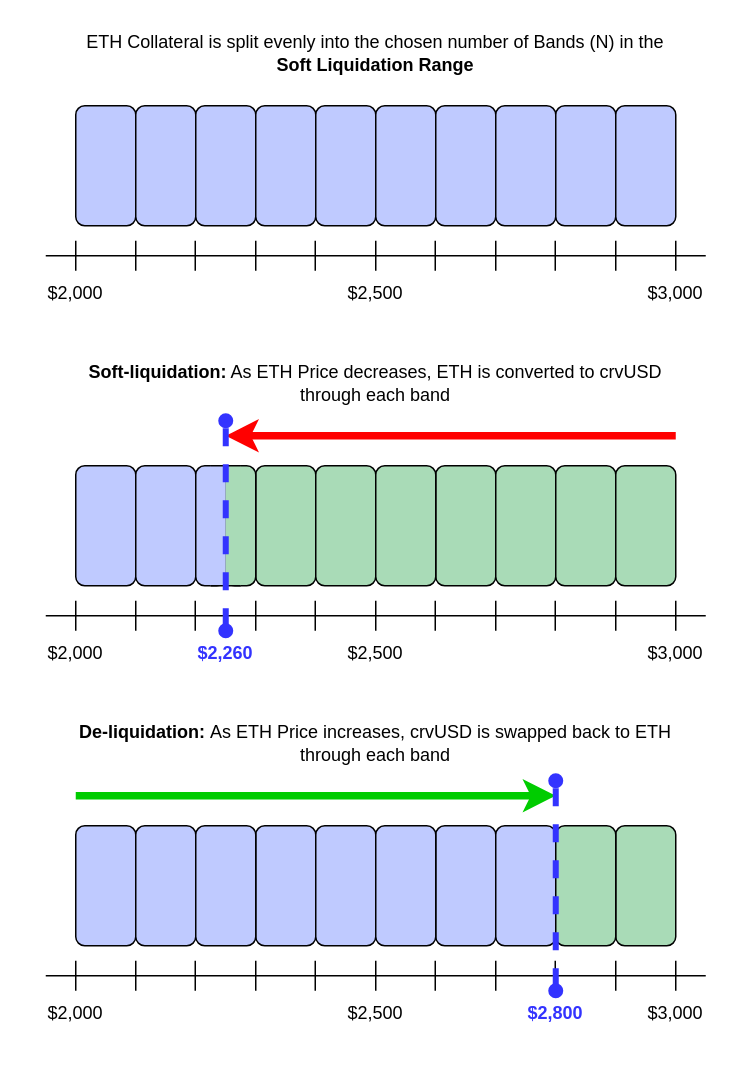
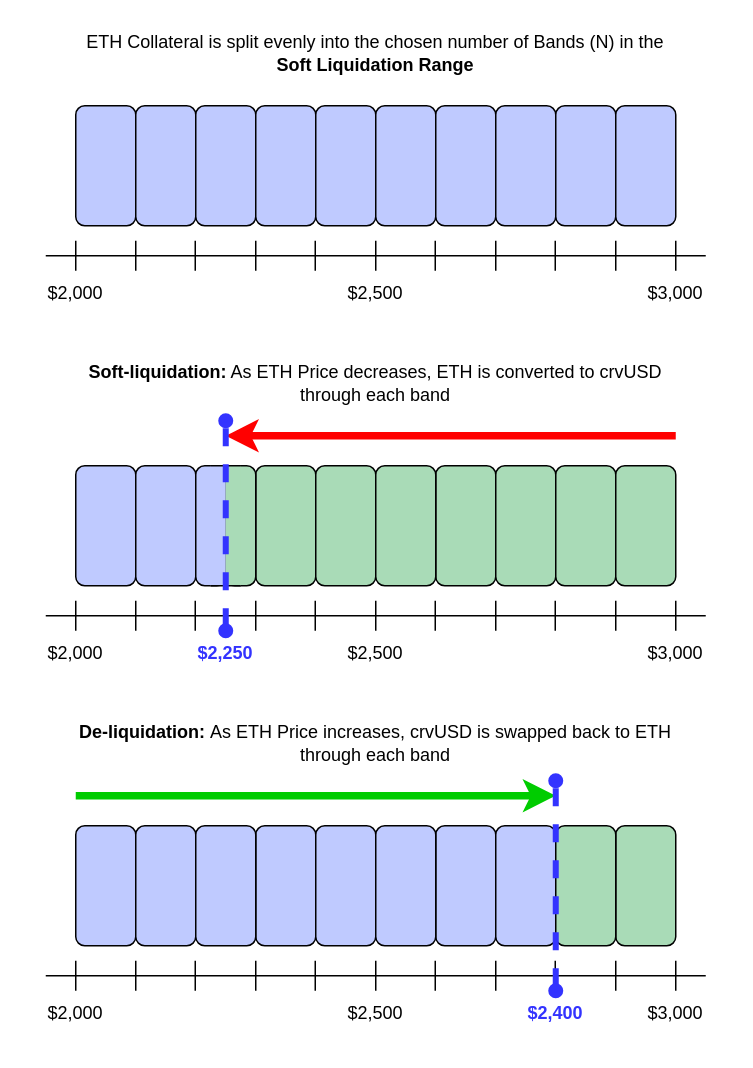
  <mxCell id="0" />
  <mxCell id="1" parent="0" />
  <mxCell id="2" value="" style="rounded=1;whiteSpace=wrap;html=1;fillColor=#BFCAFF;strokeColor=default;" vertex="1" parent="1"><mxGeometry x="50" y="70" width="40" height="80" as="geometry" /></mxCell>
  <mxCell id="3" value="" style="rounded=1;whiteSpace=wrap;html=1;fillColor=#BFCAFF;strokeColor=default;" vertex="1" parent="1"><mxGeometry x="90" y="70" width="40" height="80" as="geometry" /></mxCell>
  <mxCell id="4" value="" style="rounded=1;whiteSpace=wrap;html=1;fillColor=#BFCAFF;strokeColor=default;" vertex="1" parent="1"><mxGeometry x="130" y="70" width="40" height="80" as="geometry" /></mxCell>
  <mxCell id="5" value="" style="rounded=1;whiteSpace=wrap;html=1;fillColor=#BFCAFF;strokeColor=default;" vertex="1" parent="1"><mxGeometry x="170" y="70" width="40" height="80" as="geometry" /></mxCell>
  <mxCell id="6" value="" style="rounded=1;whiteSpace=wrap;html=1;fillColor=#BFCAFF;strokeColor=default;" vertex="1" parent="1"><mxGeometry x="210" y="70" width="40" height="80" as="geometry" /></mxCell>
  <mxCell id="7" value="" style="rounded=1;whiteSpace=wrap;html=1;fillColor=#BFCAFF;strokeColor=default;" vertex="1" parent="1"><mxGeometry x="250" y="70" width="40" height="80" as="geometry" /></mxCell>
  <mxCell id="8" value="" style="rounded=1;whiteSpace=wrap;html=1;fillColor=#BFCAFF;strokeColor=default;" vertex="1" parent="1"><mxGeometry x="290" y="70" width="40" height="80" as="geometry" /></mxCell>
  <mxCell id="9" value="" style="rounded=1;whiteSpace=wrap;html=1;fillColor=#BFCAFF;strokeColor=default;" vertex="1" parent="1"><mxGeometry x="330" y="70" width="40" height="80" as="geometry" /></mxCell>
  <mxCell id="10" value="" style="rounded=1;whiteSpace=wrap;html=1;fillColor=#BFCAFF;strokeColor=default;" vertex="1" parent="1"><mxGeometry x="370" y="70" width="40" height="80" as="geometry" /></mxCell>
  <mxCell id="11" value="" style="rounded=1;whiteSpace=wrap;html=1;fillColor=#BFCAFF;strokeColor=default;" vertex="1" parent="1"><mxGeometry x="410" y="70" width="40" height="80" as="geometry" /></mxCell>
  <mxCell id="12" value="" style="endArrow=none;html=1;rounded=0;endFill=0;" edge="1" parent="1"><mxGeometry width="50" height="50" relative="1" as="geometry"><mxPoint x="30" y="170" as="sourcePoint" /><mxPoint x="470" y="170" as="targetPoint" /></mxGeometry></mxCell>
  <mxCell id="13" value="" style="endArrow=none;html=1;rounded=0;" edge="1" parent="1"><mxGeometry width="50" height="50" relative="1" as="geometry"><mxPoint x="50" y="180" as="sourcePoint" /><mxPoint x="50" y="160" as="targetPoint" /></mxGeometry></mxCell>
  <mxCell id="14" value="" style="endArrow=none;html=1;rounded=0;" edge="1" parent="1"><mxGeometry width="50" height="50" relative="1" as="geometry"><mxPoint x="90" y="180" as="sourcePoint" /><mxPoint x="90" y="160" as="targetPoint" /></mxGeometry></mxCell>
  <mxCell id="15" value="" style="endArrow=none;html=1;rounded=0;" edge="1" parent="1"><mxGeometry width="50" height="50" relative="1" as="geometry"><mxPoint x="129.67" y="180" as="sourcePoint" /><mxPoint x="129.67" y="160" as="targetPoint" /></mxGeometry></mxCell>
  <mxCell id="16" value="" style="endArrow=none;html=1;rounded=0;" edge="1" parent="1"><mxGeometry width="50" height="50" relative="1" as="geometry"><mxPoint x="170" y="180" as="sourcePoint" /><mxPoint x="170" y="160" as="targetPoint" /></mxGeometry></mxCell>
  <mxCell id="17" value="" style="endArrow=none;html=1;rounded=0;" edge="1" parent="1"><mxGeometry width="50" height="50" relative="1" as="geometry"><mxPoint x="209.67" y="180" as="sourcePoint" /><mxPoint x="209.67" y="160" as="targetPoint" /></mxGeometry></mxCell>
  <mxCell id="18" value="" style="endArrow=none;html=1;rounded=0;" edge="1" parent="1"><mxGeometry width="50" height="50" relative="1" as="geometry"><mxPoint x="250" y="180" as="sourcePoint" /><mxPoint x="250" y="160" as="targetPoint" /></mxGeometry></mxCell>
  <mxCell id="19" value="" style="endArrow=none;html=1;rounded=0;" edge="1" parent="1"><mxGeometry width="50" height="50" relative="1" as="geometry"><mxPoint x="289.67" y="180" as="sourcePoint" /><mxPoint x="289.67" y="160" as="targetPoint" /></mxGeometry></mxCell>
  <mxCell id="20" value="" style="endArrow=none;html=1;rounded=0;" edge="1" parent="1"><mxGeometry width="50" height="50" relative="1" as="geometry"><mxPoint x="330" y="180" as="sourcePoint" /><mxPoint x="330" y="160" as="targetPoint" /></mxGeometry></mxCell>
  <mxCell id="21" value="" style="endArrow=none;html=1;rounded=0;" edge="1" parent="1"><mxGeometry width="50" height="50" relative="1" as="geometry"><mxPoint x="369.67" y="180" as="sourcePoint" /><mxPoint x="369.67" y="160" as="targetPoint" /></mxGeometry></mxCell>
  <mxCell id="22" value="" style="endArrow=none;html=1;rounded=0;" edge="1" parent="1"><mxGeometry width="50" height="50" relative="1" as="geometry"><mxPoint x="410" y="180" as="sourcePoint" /><mxPoint x="410" y="160" as="targetPoint" /></mxGeometry></mxCell>
  <mxCell id="23" value="" style="endArrow=none;html=1;rounded=0;" edge="1" parent="1"><mxGeometry width="50" height="50" relative="1" as="geometry"><mxPoint x="450" y="180" as="sourcePoint" /><mxPoint x="450" y="160" as="targetPoint" /></mxGeometry></mxCell>
  <mxCell id="24" value="$2,000" style="text;html=1;strokeColor=none;fillColor=none;align=center;verticalAlign=middle;whiteSpace=wrap;rounded=0;" vertex="1" parent="1"><mxGeometry x="20" y="180" width="60" height="30" as="geometry" /></mxCell>
  <mxCell id="25" value="$3,000" style="text;html=1;strokeColor=none;fillColor=none;align=center;verticalAlign=middle;whiteSpace=wrap;rounded=0;" vertex="1" parent="1"><mxGeometry x="420" y="180" width="60" height="30" as="geometry" /></mxCell>
  <mxCell id="26" value="$2,500" style="text;html=1;strokeColor=none;fillColor=none;align=center;verticalAlign=middle;whiteSpace=wrap;rounded=0;" vertex="1" parent="1"><mxGeometry x="220" y="180" width="60" height="30" as="geometry" /></mxCell>
  <mxCell id="27" value="" style="rounded=1;whiteSpace=wrap;html=1;fillColor=#BFCAFF;strokeColor=#000000;" vertex="1" parent="1"><mxGeometry x="50" y="310" width="40" height="80" as="geometry" /></mxCell>
  <mxCell id="28" value="" style="rounded=1;whiteSpace=wrap;html=1;fillColor=#BFCAFF;strokeColor=#000000;" vertex="1" parent="1"><mxGeometry x="90" y="310" width="40" height="80" as="geometry" /></mxCell>
  <mxCell id="29" value="" style="rounded=1;whiteSpace=wrap;html=1;fillColor=#A9DBB7;strokeColor=default;" vertex="1" parent="1"><mxGeometry x="290" y="310" width="40" height="80" as="geometry" /></mxCell>
  <mxCell id="30" value="" style="rounded=1;whiteSpace=wrap;html=1;fillColor=#A9DBB7;strokeColor=default;" vertex="1" parent="1"><mxGeometry x="170" y="310" width="40" height="80" as="geometry" /></mxCell>
  <mxCell id="31" value="" style="rounded=1;whiteSpace=wrap;html=1;fillColor=#A9DBB7;strokeColor=default;" vertex="1" parent="1"><mxGeometry x="210" y="310" width="40" height="80" as="geometry" /></mxCell>
  <mxCell id="32" value="" style="rounded=1;whiteSpace=wrap;html=1;fillColor=#A9DBB7;strokeColor=default;" vertex="1" parent="1"><mxGeometry x="250" y="310" width="40" height="80" as="geometry" /></mxCell>
  <mxCell id="33" value="" style="rounded=1;whiteSpace=wrap;html=1;fillColor=#A9DBB7;strokeColor=#000000;" vertex="1" parent="1"><mxGeometry x="330" y="310" width="40" height="80" as="geometry" /></mxCell>
  <mxCell id="34" value="" style="rounded=1;whiteSpace=wrap;html=1;fillColor=#A9DBB7;strokeColor=#000000;" vertex="1" parent="1"><mxGeometry x="370" y="310" width="40" height="80" as="geometry" /></mxCell>
  <mxCell id="35" value="" style="rounded=1;whiteSpace=wrap;html=1;fillColor=#A9DBB7;strokeColor=#000000;" vertex="1" parent="1"><mxGeometry x="410" y="310" width="40" height="80" as="geometry" /></mxCell>
  <mxCell id="36" value="" style="endArrow=none;html=1;rounded=0;endFill=0;" edge="1" parent="1"><mxGeometry width="50" height="50" relative="1" as="geometry"><mxPoint x="30" y="410" as="sourcePoint" /><mxPoint x="470" y="410" as="targetPoint" /></mxGeometry></mxCell>
  <mxCell id="37" value="" style="endArrow=none;html=1;rounded=0;" edge="1" parent="1"><mxGeometry width="50" height="50" relative="1" as="geometry"><mxPoint x="50" y="420" as="sourcePoint" /><mxPoint x="50" y="400" as="targetPoint" /></mxGeometry></mxCell>
  <mxCell id="38" value="" style="endArrow=none;html=1;rounded=0;" edge="1" parent="1"><mxGeometry width="50" height="50" relative="1" as="geometry"><mxPoint x="90" y="420" as="sourcePoint" /><mxPoint x="90" y="400" as="targetPoint" /></mxGeometry></mxCell>
  <mxCell id="39" value="" style="endArrow=none;html=1;rounded=0;" edge="1" parent="1"><mxGeometry width="50" height="50" relative="1" as="geometry"><mxPoint x="129.67" y="420" as="sourcePoint" /><mxPoint x="129.67" y="400" as="targetPoint" /></mxGeometry></mxCell>
  <mxCell id="40" value="" style="endArrow=none;html=1;rounded=0;" edge="1" parent="1"><mxGeometry width="50" height="50" relative="1" as="geometry"><mxPoint x="170" y="420" as="sourcePoint" /><mxPoint x="170" y="400" as="targetPoint" /></mxGeometry></mxCell>
  <mxCell id="41" value="" style="endArrow=none;html=1;rounded=0;" edge="1" parent="1"><mxGeometry width="50" height="50" relative="1" as="geometry"><mxPoint x="209.67" y="420" as="sourcePoint" /><mxPoint x="209.67" y="400" as="targetPoint" /></mxGeometry></mxCell>
  <mxCell id="42" value="" style="endArrow=none;html=1;rounded=0;" edge="1" parent="1"><mxGeometry width="50" height="50" relative="1" as="geometry"><mxPoint x="250" y="420" as="sourcePoint" /><mxPoint x="250" y="400" as="targetPoint" /></mxGeometry></mxCell>
  <mxCell id="43" value="" style="endArrow=none;html=1;rounded=0;" edge="1" parent="1"><mxGeometry width="50" height="50" relative="1" as="geometry"><mxPoint x="289.67" y="420" as="sourcePoint" /><mxPoint x="289.67" y="400" as="targetPoint" /></mxGeometry></mxCell>
  <mxCell id="44" value="" style="endArrow=none;html=1;rounded=0;" edge="1" parent="1"><mxGeometry width="50" height="50" relative="1" as="geometry"><mxPoint x="330" y="420" as="sourcePoint" /><mxPoint x="330" y="400" as="targetPoint" /></mxGeometry></mxCell>
  <mxCell id="45" value="" style="endArrow=none;html=1;rounded=0;" edge="1" parent="1"><mxGeometry width="50" height="50" relative="1" as="geometry"><mxPoint x="369.67" y="420" as="sourcePoint" /><mxPoint x="369.67" y="400" as="targetPoint" /></mxGeometry></mxCell>
  <mxCell id="46" value="" style="endArrow=none;html=1;rounded=0;" edge="1" parent="1"><mxGeometry width="50" height="50" relative="1" as="geometry"><mxPoint x="410" y="420" as="sourcePoint" /><mxPoint x="410" y="400" as="targetPoint" /></mxGeometry></mxCell>
  <mxCell id="47" value="" style="endArrow=none;html=1;rounded=0;" edge="1" parent="1"><mxGeometry width="50" height="50" relative="1" as="geometry"><mxPoint x="450" y="420" as="sourcePoint" /><mxPoint x="450" y="400" as="targetPoint" /></mxGeometry></mxCell>
  <mxCell id="48" value="$2,000" style="text;html=1;strokeColor=none;fillColor=none;align=center;verticalAlign=middle;whiteSpace=wrap;rounded=0;" vertex="1" parent="1"><mxGeometry x="20" y="420" width="60" height="30" as="geometry" /></mxCell>
  <mxCell id="49" value="$3,000" style="text;html=1;strokeColor=none;fillColor=none;align=center;verticalAlign=middle;whiteSpace=wrap;rounded=0;" vertex="1" parent="1"><mxGeometry x="420" y="420" width="60" height="30" as="geometry" /></mxCell>
  <mxCell id="50" value="$2,500" style="text;html=1;strokeColor=none;fillColor=none;align=center;verticalAlign=middle;whiteSpace=wrap;rounded=0;" vertex="1" parent="1"><mxGeometry x="220" y="420" width="60" height="30" as="geometry" /></mxCell>
  <mxCell id="51" value="" style="endArrow=classic;html=1;rounded=0;fillColor=#f8cecc;strokeColor=#FF0000;strokeWidth=5;" edge="1" parent="1"><mxGeometry width="50" height="50" relative="1" as="geometry"><mxPoint x="450" y="290" as="sourcePoint" /><mxPoint x="150" y="290" as="targetPoint" /></mxGeometry></mxCell>
  <mxCell id="52" value="" style="group" vertex="1" connectable="0" parent="1"><mxGeometry x="130" y="310" width="40" height="80.0" as="geometry" /></mxCell>
  <mxCell id="53" value="" style="group" vertex="1" connectable="0" parent="52"><mxGeometry width="40" height="80.0" as="geometry" /></mxCell>
  <mxCell id="54" value="" style="group" vertex="1" connectable="0" parent="53"><mxGeometry width="40" height="80" as="geometry" /></mxCell>
  <mxCell id="55" value="" style="group" vertex="1" connectable="0" parent="54"><mxGeometry width="40" height="80" as="geometry" /></mxCell>
  <mxCell id="56" value="" style="rounded=1;whiteSpace=wrap;html=1;fillColor=#A9DBB7;strokeColor=default;arcSize=30;" vertex="1" parent="55"><mxGeometry x="20" width="20" height="80" as="geometry" /></mxCell>
  <mxCell id="57" value="" style="rounded=1;whiteSpace=wrap;html=1;fillColor=#BFCAFF;strokeColor=#000000;arcSize=30;" vertex="1" parent="55"><mxGeometry width="20" height="80" as="geometry" /></mxCell>
  <mxCell id="58" value="" style="rounded=0;whiteSpace=wrap;html=1;strokeColor=none;fillColor=#BFCAFF;" vertex="1" parent="55"><mxGeometry x="10" width="10" height="80" as="geometry" /></mxCell>
  <mxCell id="59" value="" style="rounded=0;whiteSpace=wrap;html=1;strokeColor=none;fillColor=#A9DBB7;" vertex="1" parent="55"><mxGeometry x="20" width="10" height="80" as="geometry" /></mxCell>
  <mxCell id="60" value="" style="endArrow=none;html=1;rounded=0;" edge="1" parent="53"><mxGeometry width="50" height="50" relative="1" as="geometry"><mxPoint x="30" y="80.0" as="sourcePoint" /><mxPoint x="10" y="80.0" as="targetPoint" /></mxGeometry></mxCell>
  <mxCell id="61" value="" style="endArrow=none;html=1;rounded=0;" edge="1" parent="52"><mxGeometry width="50" height="50" relative="1" as="geometry"><mxPoint x="30" as="sourcePoint" /><mxPoint x="10" as="targetPoint" /></mxGeometry></mxCell>
  <mxCell id="62" value="" style="endArrow=oval;dashed=1;html=1;strokeWidth=4;rounded=0;strokeColor=#3333FF;endFill=1;startArrow=oval;startFill=1;" edge="1" parent="1"><mxGeometry width="50" height="50" relative="1" as="geometry"><mxPoint x="150" y="420" as="sourcePoint" /><mxPoint x="150" y="280" as="targetPoint" /></mxGeometry></mxCell>
  <mxCell id="63" value="" style="rounded=1;whiteSpace=wrap;html=1;fillColor=#BFCAFF;strokeColor=#000000;" vertex="1" parent="1"><mxGeometry x="50" y="550" width="40" height="80" as="geometry" /></mxCell>
  <mxCell id="64" value="" style="rounded=1;whiteSpace=wrap;html=1;fillColor=#BFCAFF;strokeColor=#000000;" vertex="1" parent="1"><mxGeometry x="90" y="550" width="40" height="80" as="geometry" /></mxCell>
  <mxCell id="65" value="" style="rounded=1;whiteSpace=wrap;html=1;fillColor=#BFCAFF;strokeColor=default;" vertex="1" parent="1"><mxGeometry x="290" y="550" width="40" height="80" as="geometry" /></mxCell>
  <mxCell id="66" value="" style="rounded=1;whiteSpace=wrap;html=1;fillColor=#BFCAFF;strokeColor=default;" vertex="1" parent="1"><mxGeometry x="170" y="550" width="40" height="80" as="geometry" /></mxCell>
  <mxCell id="67" value="" style="rounded=1;whiteSpace=wrap;html=1;fillColor=#BFCAFF;strokeColor=default;" vertex="1" parent="1"><mxGeometry x="210" y="550" width="40" height="80" as="geometry" /></mxCell>
  <mxCell id="68" value="" style="rounded=1;whiteSpace=wrap;html=1;fillColor=#BFCAFF;strokeColor=default;" vertex="1" parent="1"><mxGeometry x="250" y="550" width="40" height="80" as="geometry" /></mxCell>
  <mxCell id="69" value="" style="rounded=1;whiteSpace=wrap;html=1;fillColor=#BFCAFF;strokeColor=default;" vertex="1" parent="1"><mxGeometry x="330" y="550" width="40" height="80" as="geometry" /></mxCell>
  <mxCell id="70" value="" style="rounded=1;whiteSpace=wrap;html=1;fillColor=#BFCAFF;strokeColor=default;" vertex="1" parent="1"><mxGeometry x="130" y="550" width="40" height="80" as="geometry" /></mxCell>
  <mxCell id="71" value="" style="rounded=1;whiteSpace=wrap;html=1;fillColor=#A9DBB7;strokeColor=#000000;" vertex="1" parent="1"><mxGeometry x="410" y="550" width="40" height="80" as="geometry" /></mxCell>
  <mxCell id="72" value="" style="endArrow=none;html=1;rounded=0;endFill=0;" edge="1" parent="1"><mxGeometry width="50" height="50" relative="1" as="geometry"><mxPoint x="30" y="650" as="sourcePoint" /><mxPoint x="470" y="650" as="targetPoint" /></mxGeometry></mxCell>
  <mxCell id="73" value="" style="endArrow=none;html=1;rounded=0;" edge="1" parent="1"><mxGeometry width="50" height="50" relative="1" as="geometry"><mxPoint x="50" y="660" as="sourcePoint" /><mxPoint x="50" y="640" as="targetPoint" /></mxGeometry></mxCell>
  <mxCell id="74" value="" style="endArrow=none;html=1;rounded=0;" edge="1" parent="1"><mxGeometry width="50" height="50" relative="1" as="geometry"><mxPoint x="90" y="660" as="sourcePoint" /><mxPoint x="90" y="640" as="targetPoint" /></mxGeometry></mxCell>
  <mxCell id="75" value="" style="endArrow=none;html=1;rounded=0;" edge="1" parent="1"><mxGeometry width="50" height="50" relative="1" as="geometry"><mxPoint x="129.67" y="660" as="sourcePoint" /><mxPoint x="129.67" y="640" as="targetPoint" /></mxGeometry></mxCell>
  <mxCell id="76" value="" style="endArrow=none;html=1;rounded=0;" edge="1" parent="1"><mxGeometry width="50" height="50" relative="1" as="geometry"><mxPoint x="170" y="660" as="sourcePoint" /><mxPoint x="170" y="640" as="targetPoint" /></mxGeometry></mxCell>
  <mxCell id="77" value="" style="endArrow=none;html=1;rounded=0;" edge="1" parent="1"><mxGeometry width="50" height="50" relative="1" as="geometry"><mxPoint x="209.67" y="660" as="sourcePoint" /><mxPoint x="209.67" y="640" as="targetPoint" /></mxGeometry></mxCell>
  <mxCell id="78" value="" style="endArrow=none;html=1;rounded=0;" edge="1" parent="1"><mxGeometry width="50" height="50" relative="1" as="geometry"><mxPoint x="250" y="660" as="sourcePoint" /><mxPoint x="250" y="640" as="targetPoint" /></mxGeometry></mxCell>
  <mxCell id="79" value="" style="endArrow=none;html=1;rounded=0;" edge="1" parent="1"><mxGeometry width="50" height="50" relative="1" as="geometry"><mxPoint x="289.67" y="660" as="sourcePoint" /><mxPoint x="289.67" y="640" as="targetPoint" /></mxGeometry></mxCell>
  <mxCell id="80" value="" style="endArrow=none;html=1;rounded=0;" edge="1" parent="1"><mxGeometry width="50" height="50" relative="1" as="geometry"><mxPoint x="330" y="660" as="sourcePoint" /><mxPoint x="330" y="640" as="targetPoint" /></mxGeometry></mxCell>
  <mxCell id="81" value="" style="endArrow=none;html=1;rounded=0;" edge="1" parent="1"><mxGeometry width="50" height="50" relative="1" as="geometry"><mxPoint x="369.67" y="660" as="sourcePoint" /><mxPoint x="369.67" y="640" as="targetPoint" /></mxGeometry></mxCell>
  <mxCell id="82" value="" style="endArrow=none;html=1;rounded=0;" edge="1" parent="1"><mxGeometry width="50" height="50" relative="1" as="geometry"><mxPoint x="410" y="660" as="sourcePoint" /><mxPoint x="410" y="640" as="targetPoint" /></mxGeometry></mxCell>
  <mxCell id="83" value="" style="endArrow=none;html=1;rounded=0;" edge="1" parent="1"><mxGeometry width="50" height="50" relative="1" as="geometry"><mxPoint x="450" y="660" as="sourcePoint" /><mxPoint x="450" y="640" as="targetPoint" /></mxGeometry></mxCell>
  <mxCell id="84" value="$2,000" style="text;html=1;strokeColor=none;fillColor=none;align=center;verticalAlign=middle;whiteSpace=wrap;rounded=0;" vertex="1" parent="1"><mxGeometry x="20" y="660" width="60" height="30" as="geometry" /></mxCell>
  <mxCell id="85" value="$3,000" style="text;html=1;strokeColor=none;fillColor=none;align=center;verticalAlign=middle;whiteSpace=wrap;rounded=0;" vertex="1" parent="1"><mxGeometry x="420" y="660" width="60" height="30" as="geometry" /></mxCell>
  <mxCell id="86" value="$2,500" style="text;html=1;strokeColor=none;fillColor=none;align=center;verticalAlign=middle;whiteSpace=wrap;rounded=0;" vertex="1" parent="1"><mxGeometry x="220" y="660" width="60" height="30" as="geometry" /></mxCell>
  <mxCell id="87" value="" style="endArrow=none;html=1;rounded=0;fillColor=#f8cecc;strokeColor=#00CC00;strokeWidth=5;startArrow=classic;startFill=1;endFill=0;" edge="1" parent="1"><mxGeometry width="50" height="50" relative="1" as="geometry"><mxPoint x="370" y="530" as="sourcePoint" /><mxPoint x="50" y="530" as="targetPoint" /></mxGeometry></mxCell>
  <mxCell id="88" value="" style="rounded=1;whiteSpace=wrap;html=1;fillColor=#A9DBB7;strokeColor=#000000;" vertex="1" parent="1"><mxGeometry x="370" y="550" width="40" height="80" as="geometry" /></mxCell>
  <mxCell id="89" value="ETH Collateral is split evenly into the chosen number of Bands (N) in the &lt;b&gt;Soft Liquidation Range&lt;/b&gt;" style="text;html=1;strokeColor=none;fillColor=none;align=center;verticalAlign=middle;whiteSpace=wrap;rounded=0;" vertex="1" parent="1"><mxGeometry x="50" y="20" width="400" height="30" as="geometry" /></mxCell>
  <mxCell id="90" value="&lt;b&gt;Soft-liquidation:&lt;/b&gt; As ETH Price decreases, ETH is converted to crvUSD through each band" style="text;html=1;strokeColor=none;fillColor=none;align=center;verticalAlign=middle;whiteSpace=wrap;rounded=0;" vertex="1" parent="1"><mxGeometry x="50" y="240" width="400" height="30" as="geometry" /></mxCell>
  <mxCell id="91" value="&lt;b&gt;De-liquidation: &lt;/b&gt;As ETH Price increases, crvUSD is swapped back to ETH through each band" style="text;html=1;strokeColor=none;fillColor=none;align=center;verticalAlign=middle;whiteSpace=wrap;rounded=0;" vertex="1" parent="1"><mxGeometry x="50" y="480" width="400" height="30" as="geometry" /></mxCell>
- <mxCell id="92" value="$2,260" style="text;html=1;strokeColor=none;fillColor=none;align=center;verticalAlign=middle;whiteSpace=wrap;rounded=0;fontColor=#3333FF;fontStyle=1" vertex="1" parent="1"><mxGeometry x="120" y="420" width="60" height="30" as="geometry" /></mxCell>
+ <mxCell id="92" value="$2,250" style="text;html=1;strokeColor=none;fillColor=none;align=center;verticalAlign=middle;whiteSpace=wrap;rounded=0;fontColor=#3333FF;fontStyle=1" vertex="1" parent="1"><mxGeometry x="120" y="420" width="60" height="30" as="geometry" /></mxCell>
  <mxCell id="93" value="" style="endArrow=oval;dashed=1;html=1;strokeWidth=4;rounded=0;strokeColor=#3333FF;endFill=1;startArrow=oval;startFill=1;" edge="1" parent="1"><mxGeometry width="50" height="50" relative="1" as="geometry"><mxPoint x="370" y="660" as="sourcePoint" /><mxPoint x="370" y="520" as="targetPoint" /></mxGeometry></mxCell>
- <mxCell id="94" value="$2,800" style="text;html=1;strokeColor=none;fillColor=none;align=center;verticalAlign=middle;whiteSpace=wrap;rounded=0;fontColor=#3333FF;fontStyle=1" vertex="1" parent="1"><mxGeometry x="340" y="660" width="60" height="30" as="geometry" /></mxCell>
+ <mxCell id="94" value="$2,400" style="text;html=1;strokeColor=none;fillColor=none;align=center;verticalAlign=middle;whiteSpace=wrap;rounded=0;fontColor=#3333FF;fontStyle=1" vertex="1" parent="1"><mxGeometry x="340" y="660" width="60" height="30" as="geometry" /></mxCell>
